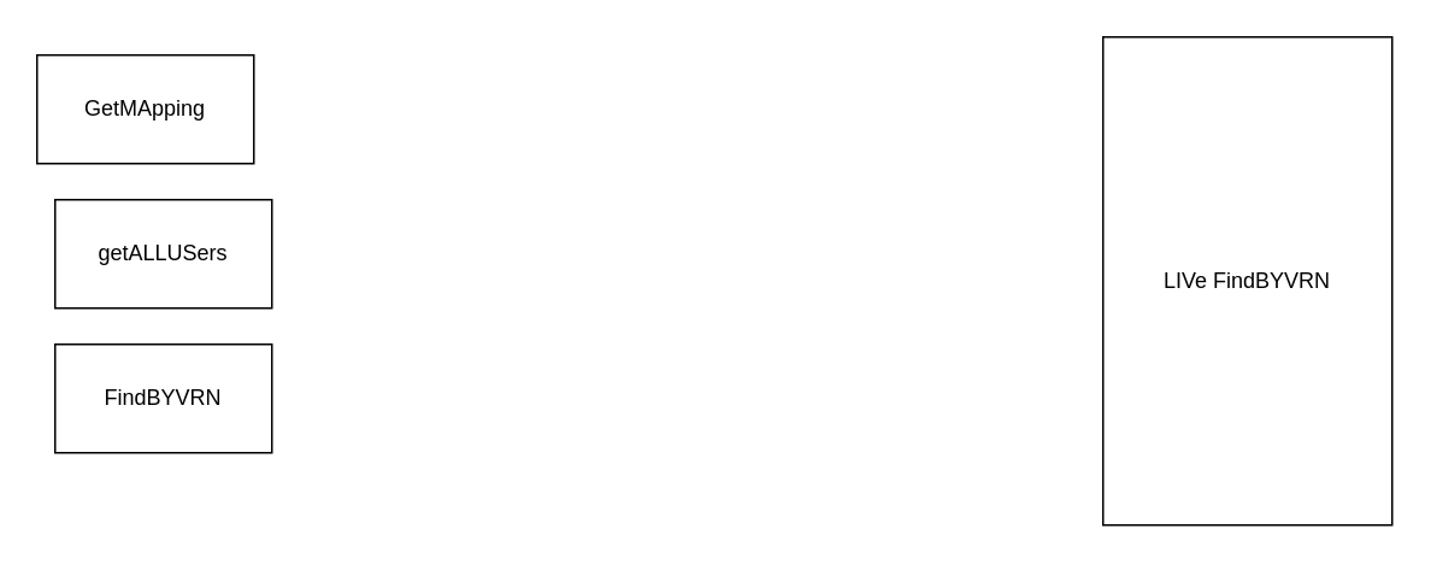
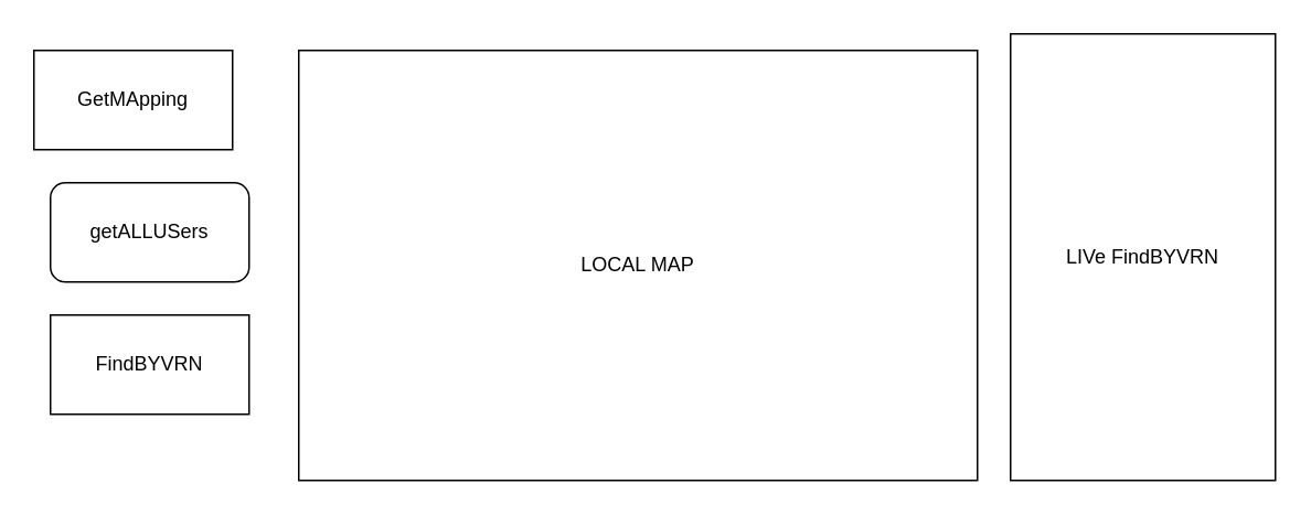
  <mxCell id="0" />
  <mxCell id="1" parent="0" />
  <mxCell id="2" value="GetMApping" style="rounded=0;whiteSpace=wrap;html=1;" vertex="1" parent="1"><mxGeometry x="20" y="30" width="120" height="60" as="geometry" /></mxCell>
- <mxCell id="3" value="getALLUSers" style="rounded=0;whiteSpace=wrap;html=1;" vertex="1" parent="1"><mxGeometry x="30" y="110" width="120" height="60" as="geometry" /></mxCell>
+ <mxCell id="3" value="getALLUSers" style="whiteSpace=wrap;html=1;rounded=1;" vertex="1" parent="1"><mxGeometry x="30" y="110" width="120" height="60" as="geometry" /></mxCell>
  <mxCell id="4" value="FindBYVRN" style="rounded=0;whiteSpace=wrap;html=1;" vertex="1" parent="1"><mxGeometry x="30" y="190" width="120" height="60" as="geometry" /></mxCell>
+ <mxCell id="5" value="LOCAL MAP" style="rounded=0;whiteSpace=wrap;html=1;" vertex="1" parent="1"><mxGeometry x="180" y="30" width="410" height="260" as="geometry" /></mxCell>
  <mxCell id="6" value="LIVe FindBYVRN" style="rounded=0;whiteSpace=wrap;html=1;" vertex="1" parent="1"><mxGeometry x="610" y="20" width="160" height="270" as="geometry" /></mxCell>
